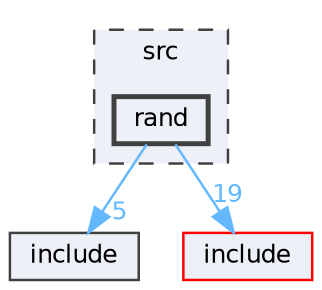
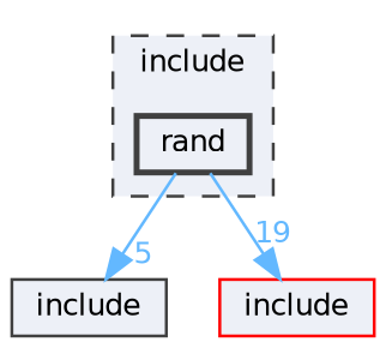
  digraph {
    compound=true
    node [color=grey25 fillcolor="#edf0f7" fontname=Helvetica fontsize=10 shape=box style=filled]
    edge [color=steelblue1 fontcolor=steelblue1 fontname=Helvetica fontsize=10 labeldistance=1.5 labelfontname=Helvetica labelfontsize=10]
    n1 [height=0.2 label=rand style="filled,bold" width=0.4]
    n2 [height=0.2 label=include width=0.4]
    n3 [color=red height=0.2 label=include width=0.4]
    subgraph cluster_1 {
      bgcolor="#edf0f7"
      fontname=Helvetica
      fontsize=10
-     label=src
+     label=include
      pencolor=grey25
      style="filled,dashed"
      n1
    }
    n1 -> n2 [headlabel=5]
    n1 -> n3 [headlabel=19]
  }
